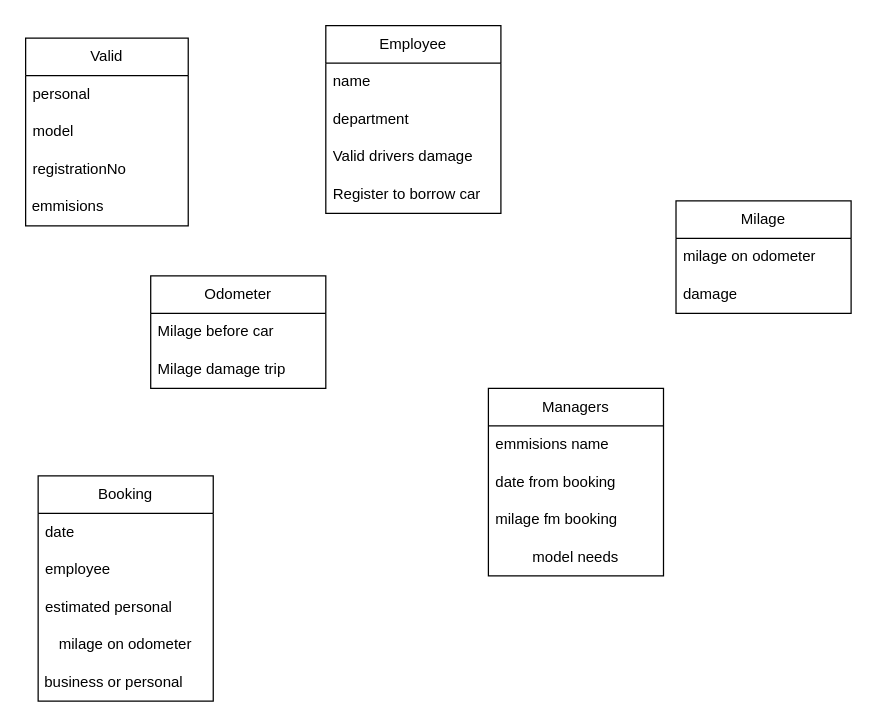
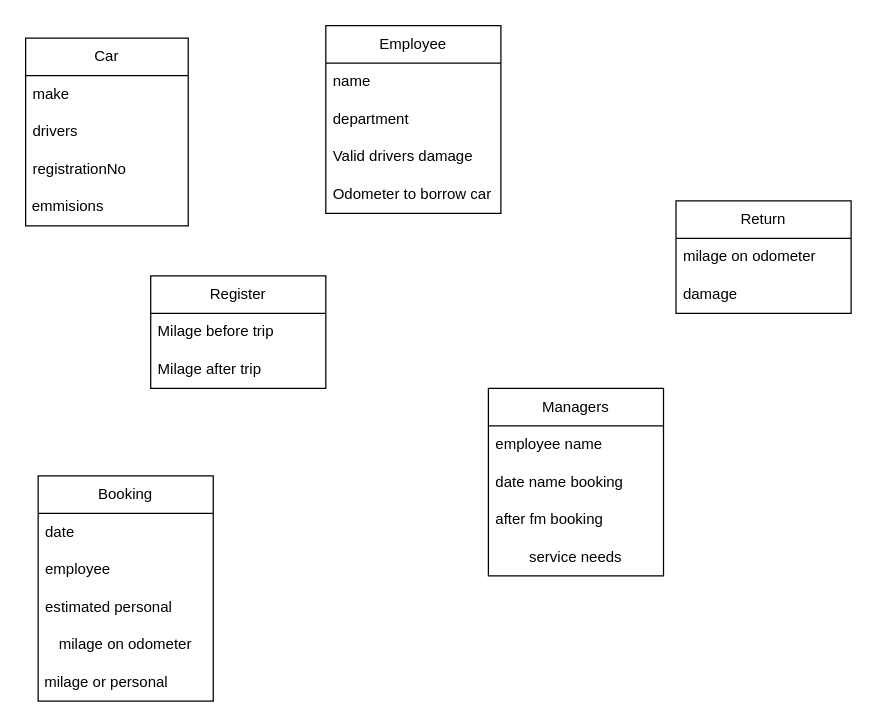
  <mxCell id="0" />
  <mxCell id="1" parent="0" />
- <mxCell id="2" value="Valid" style="swimlane;fontStyle=0;childLayout=stackLayout;horizontal=1;startSize=30;horizontalStack=0;resizeParent=1;resizeParentMax=0;resizeLast=0;collapsible=1;marginBottom=0;whiteSpace=wrap;html=1;" vertex="1" parent="1"><mxGeometry x="20" y="30" width="130" height="150" as="geometry" /></mxCell>
- <mxCell id="3" value="personal" style="text;strokeColor=none;fillColor=none;align=left;verticalAlign=middle;spacingLeft=4;spacingRight=4;overflow=hidden;points=[[0,0.5],[1,0.5]];portConstraint=eastwest;rotatable=0;whiteSpace=wrap;html=1;" vertex="1" parent="2"><mxGeometry y="30" width="130" height="30" as="geometry" /></mxCell>
- <mxCell id="4" value="model" style="text;strokeColor=none;fillColor=none;align=left;verticalAlign=middle;spacingLeft=4;spacingRight=4;overflow=hidden;points=[[0,0.5],[1,0.5]];portConstraint=eastwest;rotatable=0;whiteSpace=wrap;html=1;" vertex="1" parent="2"><mxGeometry y="60" width="130" height="30" as="geometry" /></mxCell>
+ <mxCell id="2" value="Car" style="swimlane;fontStyle=0;childLayout=stackLayout;horizontal=1;startSize=30;horizontalStack=0;resizeParent=1;resizeParentMax=0;resizeLast=0;collapsible=1;marginBottom=0;whiteSpace=wrap;html=1;" vertex="1" parent="1"><mxGeometry x="20" y="30" width="130" height="150" as="geometry" /></mxCell>
+ <mxCell id="3" value="make" style="text;strokeColor=none;fillColor=none;align=left;verticalAlign=middle;spacingLeft=4;spacingRight=4;overflow=hidden;points=[[0,0.5],[1,0.5]];portConstraint=eastwest;rotatable=0;whiteSpace=wrap;html=1;" vertex="1" parent="2"><mxGeometry y="30" width="130" height="30" as="geometry" /></mxCell>
+ <mxCell id="4" value="drivers" style="text;strokeColor=none;fillColor=none;align=left;verticalAlign=middle;spacingLeft=4;spacingRight=4;overflow=hidden;points=[[0,0.5],[1,0.5]];portConstraint=eastwest;rotatable=0;whiteSpace=wrap;html=1;" vertex="1" parent="2"><mxGeometry y="60" width="130" height="30" as="geometry" /></mxCell>
  <mxCell id="5" value="registrationNo" style="text;strokeColor=none;fillColor=none;align=left;verticalAlign=middle;spacingLeft=4;spacingRight=4;overflow=hidden;points=[[0,0.5],[1,0.5]];portConstraint=eastwest;rotatable=0;whiteSpace=wrap;html=1;" vertex="1" parent="2"><mxGeometry y="90" width="130" height="30" as="geometry" /></mxCell>
  <mxCell id="6" value="&amp;nbsp;emmisions" style="text;html=1;strokeColor=none;fillColor=none;align=left;verticalAlign=middle;whiteSpace=wrap;rounded=0;" vertex="1" parent="2"><mxGeometry y="120" width="130" height="30" as="geometry" /></mxCell>
  <mxCell id="7" value="Employee" style="swimlane;fontStyle=0;childLayout=stackLayout;horizontal=1;startSize=30;horizontalStack=0;resizeParent=1;resizeParentMax=0;resizeLast=0;collapsible=1;marginBottom=0;whiteSpace=wrap;html=1;" vertex="1" parent="1"><mxGeometry x="260" y="20" width="140" height="150" as="geometry" /></mxCell>
  <mxCell id="8" value="name" style="text;strokeColor=none;fillColor=none;align=left;verticalAlign=middle;spacingLeft=4;spacingRight=4;overflow=hidden;points=[[0,0.5],[1,0.5]];portConstraint=eastwest;rotatable=0;whiteSpace=wrap;html=1;" vertex="1" parent="7"><mxGeometry y="30" width="140" height="30" as="geometry" /></mxCell>
  <mxCell id="9" value="department" style="text;strokeColor=none;fillColor=none;align=left;verticalAlign=middle;spacingLeft=4;spacingRight=4;overflow=hidden;points=[[0,0.5],[1,0.5]];portConstraint=eastwest;rotatable=0;whiteSpace=wrap;html=1;" vertex="1" parent="7"><mxGeometry y="60" width="140" height="30" as="geometry" /></mxCell>
  <mxCell id="10" value="Valid drivers damage" style="text;strokeColor=none;fillColor=none;align=left;verticalAlign=middle;spacingLeft=4;spacingRight=4;overflow=hidden;points=[[0,0.5],[1,0.5]];portConstraint=eastwest;rotatable=0;whiteSpace=wrap;html=1;" vertex="1" parent="7"><mxGeometry y="90" width="140" height="30" as="geometry" /></mxCell>
- <mxCell id="11" value="Register to borrow car" style="text;strokeColor=none;fillColor=none;align=left;verticalAlign=middle;spacingLeft=4;spacingRight=4;overflow=hidden;points=[[0,0.5],[1,0.5]];portConstraint=eastwest;rotatable=0;whiteSpace=wrap;html=1;" vertex="1" parent="7"><mxGeometry y="120" width="140" height="30" as="geometry" /></mxCell>
- <mxCell id="12" value="Odometer" style="swimlane;fontStyle=0;childLayout=stackLayout;horizontal=1;startSize=30;horizontalStack=0;resizeParent=1;resizeParentMax=0;resizeLast=0;collapsible=1;marginBottom=0;whiteSpace=wrap;html=1;" vertex="1" parent="1"><mxGeometry x="120" y="220" width="140" height="90" as="geometry" /></mxCell>
- <mxCell id="13" value="Milage before car" style="text;strokeColor=none;fillColor=none;align=left;verticalAlign=middle;spacingLeft=4;spacingRight=4;overflow=hidden;points=[[0,0.5],[1,0.5]];portConstraint=eastwest;rotatable=0;whiteSpace=wrap;html=1;" vertex="1" parent="12"><mxGeometry y="30" width="140" height="30" as="geometry" /></mxCell>
- <mxCell id="14" value="Milage damage trip" style="text;strokeColor=none;fillColor=none;align=left;verticalAlign=middle;spacingLeft=4;spacingRight=4;overflow=hidden;points=[[0,0.5],[1,0.5]];portConstraint=eastwest;rotatable=0;whiteSpace=wrap;html=1;" vertex="1" parent="12"><mxGeometry y="60" width="140" height="30" as="geometry" /></mxCell>
+ <mxCell id="11" value="Odometer to borrow car" style="text;strokeColor=none;fillColor=none;align=left;verticalAlign=middle;spacingLeft=4;spacingRight=4;overflow=hidden;points=[[0,0.5],[1,0.5]];portConstraint=eastwest;rotatable=0;whiteSpace=wrap;html=1;" vertex="1" parent="7"><mxGeometry y="120" width="140" height="30" as="geometry" /></mxCell>
+ <mxCell id="12" value="Register" style="swimlane;fontStyle=0;childLayout=stackLayout;horizontal=1;startSize=30;horizontalStack=0;resizeParent=1;resizeParentMax=0;resizeLast=0;collapsible=1;marginBottom=0;whiteSpace=wrap;html=1;" vertex="1" parent="1"><mxGeometry x="120" y="220" width="140" height="90" as="geometry" /></mxCell>
+ <mxCell id="13" value="Milage before trip" style="text;strokeColor=none;fillColor=none;align=left;verticalAlign=middle;spacingLeft=4;spacingRight=4;overflow=hidden;points=[[0,0.5],[1,0.5]];portConstraint=eastwest;rotatable=0;whiteSpace=wrap;html=1;" vertex="1" parent="12"><mxGeometry y="30" width="140" height="30" as="geometry" /></mxCell>
+ <mxCell id="14" value="Milage after trip" style="text;strokeColor=none;fillColor=none;align=left;verticalAlign=middle;spacingLeft=4;spacingRight=4;overflow=hidden;points=[[0,0.5],[1,0.5]];portConstraint=eastwest;rotatable=0;whiteSpace=wrap;html=1;" vertex="1" parent="12"><mxGeometry y="60" width="140" height="30" as="geometry" /></mxCell>
  <mxCell id="15" value="Booking" style="swimlane;fontStyle=0;childLayout=stackLayout;horizontal=1;startSize=30;horizontalStack=0;resizeParent=1;resizeParentMax=0;resizeLast=0;collapsible=1;marginBottom=0;whiteSpace=wrap;html=1;" vertex="1" parent="1"><mxGeometry x="30" y="380" width="140" height="180" as="geometry" /></mxCell>
  <mxCell id="16" value="date" style="text;strokeColor=none;fillColor=none;align=left;verticalAlign=middle;spacingLeft=4;spacingRight=4;overflow=hidden;points=[[0,0.5],[1,0.5]];portConstraint=eastwest;rotatable=0;whiteSpace=wrap;html=1;" vertex="1" parent="15"><mxGeometry y="30" width="140" height="30" as="geometry" /></mxCell>
  <mxCell id="17" value="employee" style="text;strokeColor=none;fillColor=none;align=left;verticalAlign=middle;spacingLeft=4;spacingRight=4;overflow=hidden;points=[[0,0.5],[1,0.5]];portConstraint=eastwest;rotatable=0;whiteSpace=wrap;html=1;" vertex="1" parent="15"><mxGeometry y="60" width="140" height="30" as="geometry" /></mxCell>
  <mxCell id="18" value="estimated personal" style="text;strokeColor=none;fillColor=none;align=left;verticalAlign=middle;spacingLeft=4;spacingRight=4;overflow=hidden;points=[[0,0.5],[1,0.5]];portConstraint=eastwest;rotatable=0;whiteSpace=wrap;html=1;" vertex="1" parent="15"><mxGeometry y="90" width="140" height="30" as="geometry" /></mxCell>
  <mxCell id="19" value="milage on odometer" style="text;html=1;strokeColor=none;fillColor=none;align=center;verticalAlign=middle;whiteSpace=wrap;rounded=0;" vertex="1" parent="15"><mxGeometry y="120" width="140" height="30" as="geometry" /></mxCell>
- <mxCell id="20" value="&amp;nbsp;business or personal" style="text;html=1;strokeColor=none;fillColor=none;align=left;verticalAlign=middle;whiteSpace=wrap;rounded=0;" vertex="1" parent="15"><mxGeometry y="150" width="140" height="30" as="geometry" /></mxCell>
+ <mxCell id="20" value="&amp;nbsp;milage or personal" style="text;html=1;strokeColor=none;fillColor=none;align=left;verticalAlign=middle;whiteSpace=wrap;rounded=0;" vertex="1" parent="15"><mxGeometry y="150" width="140" height="30" as="geometry" /></mxCell>
  <mxCell id="21" value="Managers" style="swimlane;fontStyle=0;childLayout=stackLayout;horizontal=1;startSize=30;horizontalStack=0;resizeParent=1;resizeParentMax=0;resizeLast=0;collapsible=1;marginBottom=0;whiteSpace=wrap;html=1;" vertex="1" parent="1"><mxGeometry x="390" y="310" width="140" height="150" as="geometry" /></mxCell>
- <mxCell id="22" value="emmisions name" style="text;strokeColor=none;fillColor=none;align=left;verticalAlign=middle;spacingLeft=4;spacingRight=4;overflow=hidden;points=[[0,0.5],[1,0.5]];portConstraint=eastwest;rotatable=0;whiteSpace=wrap;html=1;" vertex="1" parent="21"><mxGeometry y="30" width="140" height="30" as="geometry" /></mxCell>
- <mxCell id="23" value="date from booking" style="text;strokeColor=none;fillColor=none;align=left;verticalAlign=middle;spacingLeft=4;spacingRight=4;overflow=hidden;points=[[0,0.5],[1,0.5]];portConstraint=eastwest;rotatable=0;whiteSpace=wrap;html=1;" vertex="1" parent="21"><mxGeometry y="60" width="140" height="30" as="geometry" /></mxCell>
- <mxCell id="24" value="milage fm booking" style="text;strokeColor=none;fillColor=none;align=left;verticalAlign=middle;spacingLeft=4;spacingRight=4;overflow=hidden;points=[[0,0.5],[1,0.5]];portConstraint=eastwest;rotatable=0;whiteSpace=wrap;html=1;" vertex="1" parent="21"><mxGeometry y="90" width="140" height="30" as="geometry" /></mxCell>
- <mxCell id="25" value="model needs" style="text;html=1;strokeColor=none;fillColor=none;align=center;verticalAlign=middle;whiteSpace=wrap;rounded=0;" vertex="1" parent="21"><mxGeometry y="120" width="140" height="30" as="geometry" /></mxCell>
- <mxCell id="26" value="Milage" style="swimlane;fontStyle=0;childLayout=stackLayout;horizontal=1;startSize=30;horizontalStack=0;resizeParent=1;resizeParentMax=0;resizeLast=0;collapsible=1;marginBottom=0;whiteSpace=wrap;html=1;" vertex="1" parent="1"><mxGeometry x="540" y="160" width="140" height="90" as="geometry" /></mxCell>
+ <mxCell id="22" value="employee name" style="text;strokeColor=none;fillColor=none;align=left;verticalAlign=middle;spacingLeft=4;spacingRight=4;overflow=hidden;points=[[0,0.5],[1,0.5]];portConstraint=eastwest;rotatable=0;whiteSpace=wrap;html=1;" vertex="1" parent="21"><mxGeometry y="30" width="140" height="30" as="geometry" /></mxCell>
+ <mxCell id="23" value="date name booking" style="text;strokeColor=none;fillColor=none;align=left;verticalAlign=middle;spacingLeft=4;spacingRight=4;overflow=hidden;points=[[0,0.5],[1,0.5]];portConstraint=eastwest;rotatable=0;whiteSpace=wrap;html=1;" vertex="1" parent="21"><mxGeometry y="60" width="140" height="30" as="geometry" /></mxCell>
+ <mxCell id="24" value="after fm booking" style="text;strokeColor=none;fillColor=none;align=left;verticalAlign=middle;spacingLeft=4;spacingRight=4;overflow=hidden;points=[[0,0.5],[1,0.5]];portConstraint=eastwest;rotatable=0;whiteSpace=wrap;html=1;" vertex="1" parent="21"><mxGeometry y="90" width="140" height="30" as="geometry" /></mxCell>
+ <mxCell id="25" value="service needs" style="text;html=1;strokeColor=none;fillColor=none;align=center;verticalAlign=middle;whiteSpace=wrap;rounded=0;" vertex="1" parent="21"><mxGeometry y="120" width="140" height="30" as="geometry" /></mxCell>
+ <mxCell id="26" value="Return" style="swimlane;fontStyle=0;childLayout=stackLayout;horizontal=1;startSize=30;horizontalStack=0;resizeParent=1;resizeParentMax=0;resizeLast=0;collapsible=1;marginBottom=0;whiteSpace=wrap;html=1;" vertex="1" parent="1"><mxGeometry x="540" y="160" width="140" height="90" as="geometry" /></mxCell>
  <mxCell id="27" value="milage on odometer" style="text;strokeColor=none;fillColor=none;align=left;verticalAlign=middle;spacingLeft=4;spacingRight=4;overflow=hidden;points=[[0,0.5],[1,0.5]];portConstraint=eastwest;rotatable=0;whiteSpace=wrap;html=1;" vertex="1" parent="26"><mxGeometry y="30" width="140" height="30" as="geometry" /></mxCell>
  <mxCell id="28" value="damage" style="text;strokeColor=none;fillColor=none;align=left;verticalAlign=middle;spacingLeft=4;spacingRight=4;overflow=hidden;points=[[0,0.5],[1,0.5]];portConstraint=eastwest;rotatable=0;whiteSpace=wrap;html=1;" vertex="1" parent="26"><mxGeometry y="60" width="140" height="30" as="geometry" /></mxCell>
